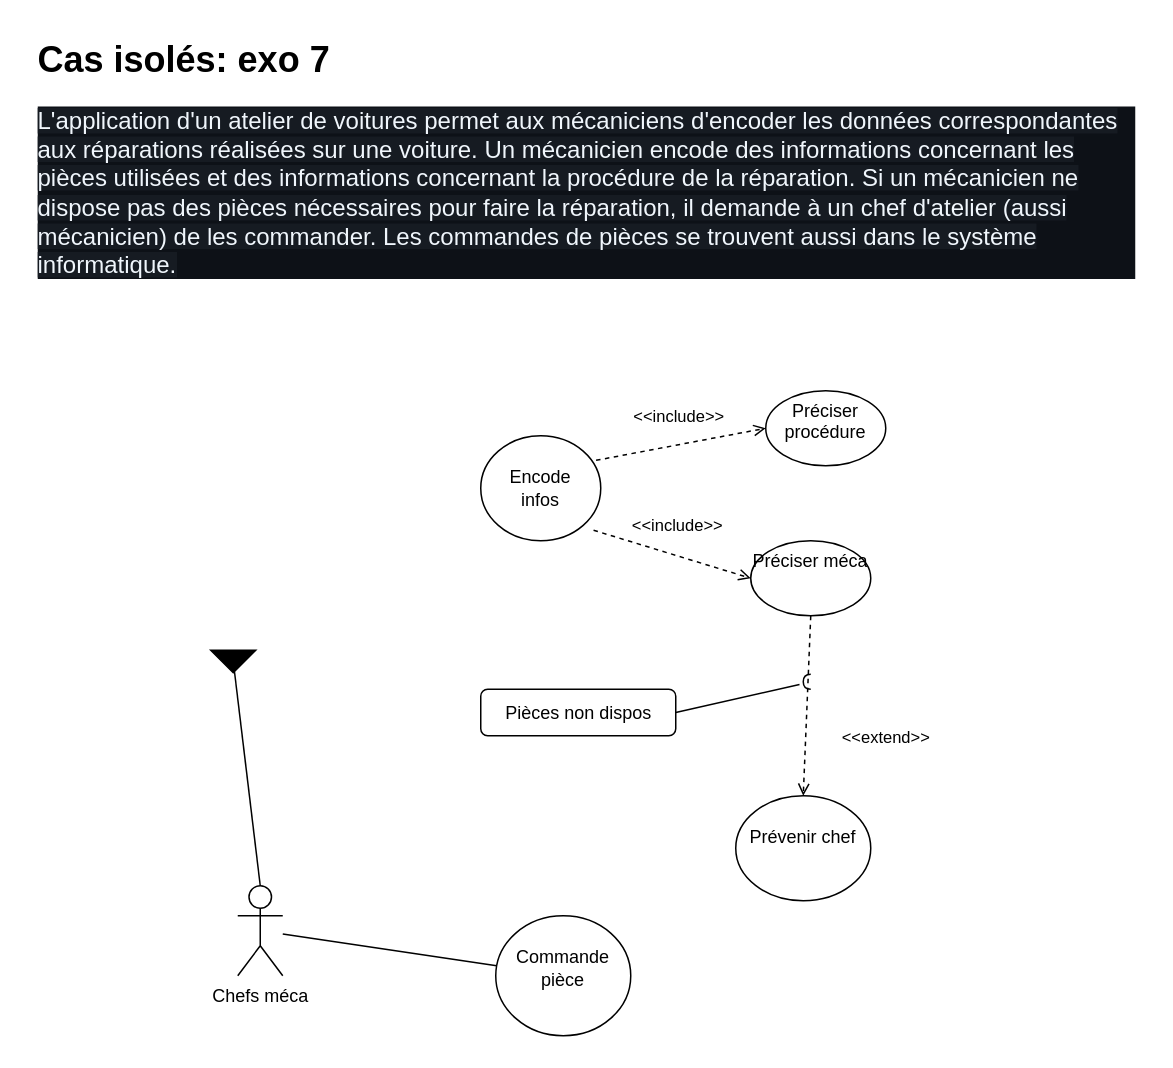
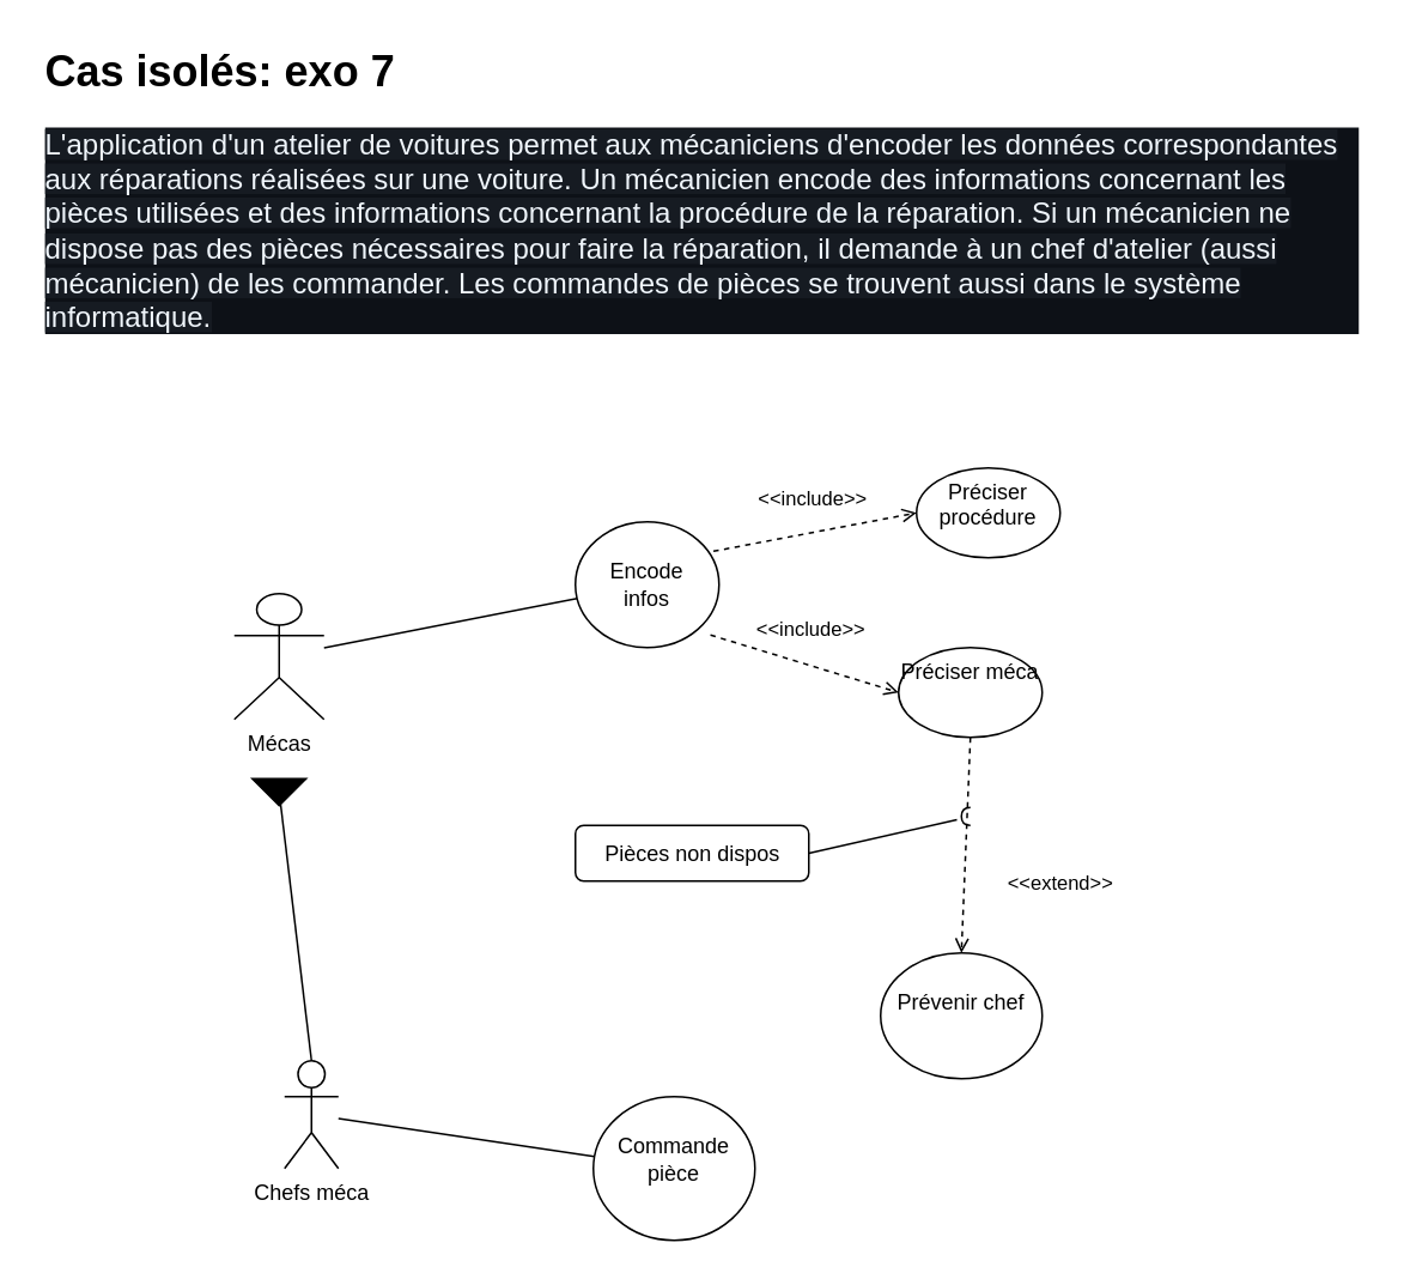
  <mxCell id="0" />
  <mxCell id="1" parent="0" />
  <mxCell id="2" value="&lt;h1&gt;Cas isolés: exo 7&lt;/h1&gt;&lt;p dir=&quot;auto&quot; style=&quot;box-sizing: border-box ; margin-top: 0px ; margin-bottom: 16px ; color: rgb(201 , 209 , 217) ; font-family: , &amp;#34;blinkmacsystemfont&amp;#34; , &amp;#34;segoe ui&amp;#34; , &amp;#34;helvetica&amp;#34; , &amp;#34;arial&amp;#34; , sans-serif , &amp;#34;apple color emoji&amp;#34; , &amp;#34;segoe ui emoji&amp;#34; ; font-size: 16px ; background-color: rgb(13 , 17 , 23)&quot;&gt;&lt;span style=&quot;color: rgb(240 , 246 , 252) ; font-family: , &amp;#34;blinkmacsystemfont&amp;#34; , &amp;#34;segoe ui&amp;#34; , &amp;#34;helvetica&amp;#34; , &amp;#34;arial&amp;#34; , sans-serif , &amp;#34;apple color emoji&amp;#34; , &amp;#34;segoe ui emoji&amp;#34; ; background-color: rgb(22 , 27 , 34)&quot;&gt;L'application d'un atelier de voitures permet aux mécaniciens d'encoder les données correspondantes aux réparations réalisées sur une voiture. Un mécanicien encode des informations concernant les pièces utilisées et des informations concernant la procédure de la réparation. Si un mécanicien ne dispose pas des pièces nécessaires pour faire la réparation, il demande à un chef d'atelier (aussi mécanicien) de les commander. Les commandes de pièces se trouvent aussi dans le système informatique.&lt;/span&gt;&lt;br&gt;&lt;/p&gt;" style="text;html=1;strokeColor=none;fillColor=none;spacing=5;spacingTop=-20;whiteSpace=wrap;overflow=hidden;rounded=0;" parent="1" vertex="1"><mxGeometry x="20" y="20" width="740" height="180" as="geometry" /></mxCell>
+ <mxCell id="3" value="" style="html=1;endArrow=none;endFill=0;" edge="1" parent="1" source="4" target="9"><mxGeometry relative="1" as="geometry" /></mxCell>
+ <mxCell id="4" value="Mécas" style="shape=umlActor;verticalLabelPosition=bottom;verticalAlign=top;html=1;" vertex="1" parent="1"><mxGeometry x="130" y="330" width="50" height="70" as="geometry" /></mxCell>
  <mxCell id="5" value="" style="triangle;aspect=fixed;fillColor=#000000;direction=south;" vertex="1" parent="1"><mxGeometry x="140" y="433" width="30" height="15" as="geometry" /></mxCell>
  <mxCell id="6" value="" style="endArrow=none;html=1;rounded=0;align=center;verticalAlign=bottom;labelBackgroundColor=none;entryX=0.5;entryY=0;entryDx=0;entryDy=0;entryPerimeter=0;" edge="1" parent="1" source="5" target="8"><mxGeometry relative="1" as="geometry"><mxPoint x="90" y="452" as="sourcePoint" /><mxPoint x="160" y="560" as="targetPoint" /></mxGeometry></mxCell>
  <mxCell id="7" value="" style="edgeStyle=none;html=1;startArrow=none;startFill=0;endArrow=none;endFill=0;" edge="1" parent="1" source="8" target="19"><mxGeometry relative="1" as="geometry" /></mxCell>
  <mxCell id="8" value="Chefs méca" style="shape=umlActor;verticalLabelPosition=bottom;verticalAlign=top;html=1;" vertex="1" parent="1"><mxGeometry x="158" y="590" width="30" height="60" as="geometry" /></mxCell>
  <mxCell id="9" value="&lt;br&gt;Encode &lt;br&gt;infos" style="ellipse;whiteSpace=wrap;html=1;verticalAlign=top;" vertex="1" parent="1"><mxGeometry x="320" y="290" width="80" height="70" as="geometry" /></mxCell>
  <mxCell id="10" value="&amp;lt;&amp;lt;include&amp;gt;&amp;gt;" style="html=1;verticalAlign=bottom;labelBackgroundColor=none;endArrow=open;endFill=0;dashed=1;exitX=0.961;exitY=0.234;exitDx=0;exitDy=0;exitPerimeter=0;entryX=0;entryY=0.5;entryDx=0;entryDy=0;" edge="1" parent="1" source="9" target="11"><mxGeometry y="10" width="160" relative="1" as="geometry"><mxPoint x="400" y="300" as="sourcePoint" /><mxPoint x="510" y="290" as="targetPoint" /><mxPoint as="offset" /></mxGeometry></mxCell>
  <mxCell id="11" value="Préciser procédure" style="ellipse;whiteSpace=wrap;html=1;verticalAlign=top;" vertex="1" parent="1"><mxGeometry x="510" y="260" width="80" height="50" as="geometry" /></mxCell>
  <mxCell id="12" value="&amp;lt;&amp;lt;include&amp;gt;&amp;gt;" style="html=1;verticalAlign=bottom;labelBackgroundColor=none;endArrow=open;endFill=0;dashed=1;exitX=0.94;exitY=0.9;exitDx=0;exitDy=0;exitPerimeter=0;entryX=0;entryY=0.5;entryDx=0;entryDy=0;" edge="1" parent="1" source="9" target="13"><mxGeometry y="10" width="160" relative="1" as="geometry"><mxPoint x="400" y="366.7" as="sourcePoint" /><mxPoint x="500" y="380" as="targetPoint" /><mxPoint as="offset" /></mxGeometry></mxCell>
  <mxCell id="13" value="Préciser méca" style="ellipse;whiteSpace=wrap;html=1;verticalAlign=top;" vertex="1" parent="1"><mxGeometry x="500" y="360" width="80" height="50" as="geometry" /></mxCell>
  <mxCell id="14" value="&amp;lt;&amp;lt;extend&amp;gt;&amp;gt;" style="html=1;verticalAlign=bottom;labelBackgroundColor=none;endArrow=open;endFill=0;dashed=1;exitX=0.5;exitY=1;exitDx=0;exitDy=0;entryX=0.5;entryY=0;entryDx=0;entryDy=0;" edge="1" parent="1" source="13" target="18"><mxGeometry x="0.463" y="54" width="160" relative="1" as="geometry"><mxPoint x="470" y="470" as="sourcePoint" /><mxPoint x="540" y="530" as="targetPoint" /><mxPoint as="offset" /></mxGeometry></mxCell>
  <mxCell id="15" style="edgeStyle=none;html=1;exitX=1;exitY=0.5;exitDx=0;exitDy=0;entryX=1.498;entryY=0.684;entryDx=0;entryDy=0;entryPerimeter=0;startArrow=none;startFill=0;endArrow=none;endFill=0;" edge="1" parent="1" source="16" target="17"><mxGeometry relative="1" as="geometry" /></mxCell>
  <mxCell id="16" value="Pièces non dispos" style="html=1;rounded=1;" vertex="1" parent="1"><mxGeometry x="320" y="459" width="130" height="31" as="geometry" /></mxCell>
  <mxCell id="17" value="" style="shape=requiredInterface;html=1;fontSize=11;align=center;fillColor=none;points=[];aspect=fixed;resizable=0;verticalAlign=bottom;labelPosition=center;verticalLabelPosition=top;flipH=1;" vertex="1" parent="1"><mxGeometry x="535" y="449" width="5" height="10" as="geometry" /></mxCell>
  <mxCell id="18" value="&lt;br&gt;Prévenir chef" style="ellipse;whiteSpace=wrap;html=1;verticalAlign=top;" vertex="1" parent="1"><mxGeometry x="490" y="530" width="90" height="70" as="geometry" /></mxCell>
  <mxCell id="19" value="&lt;br&gt;Commande &lt;br&gt;pièce" style="ellipse;whiteSpace=wrap;html=1;verticalAlign=top;" vertex="1" parent="1"><mxGeometry x="330" y="610" width="90" height="80" as="geometry" /></mxCell>
